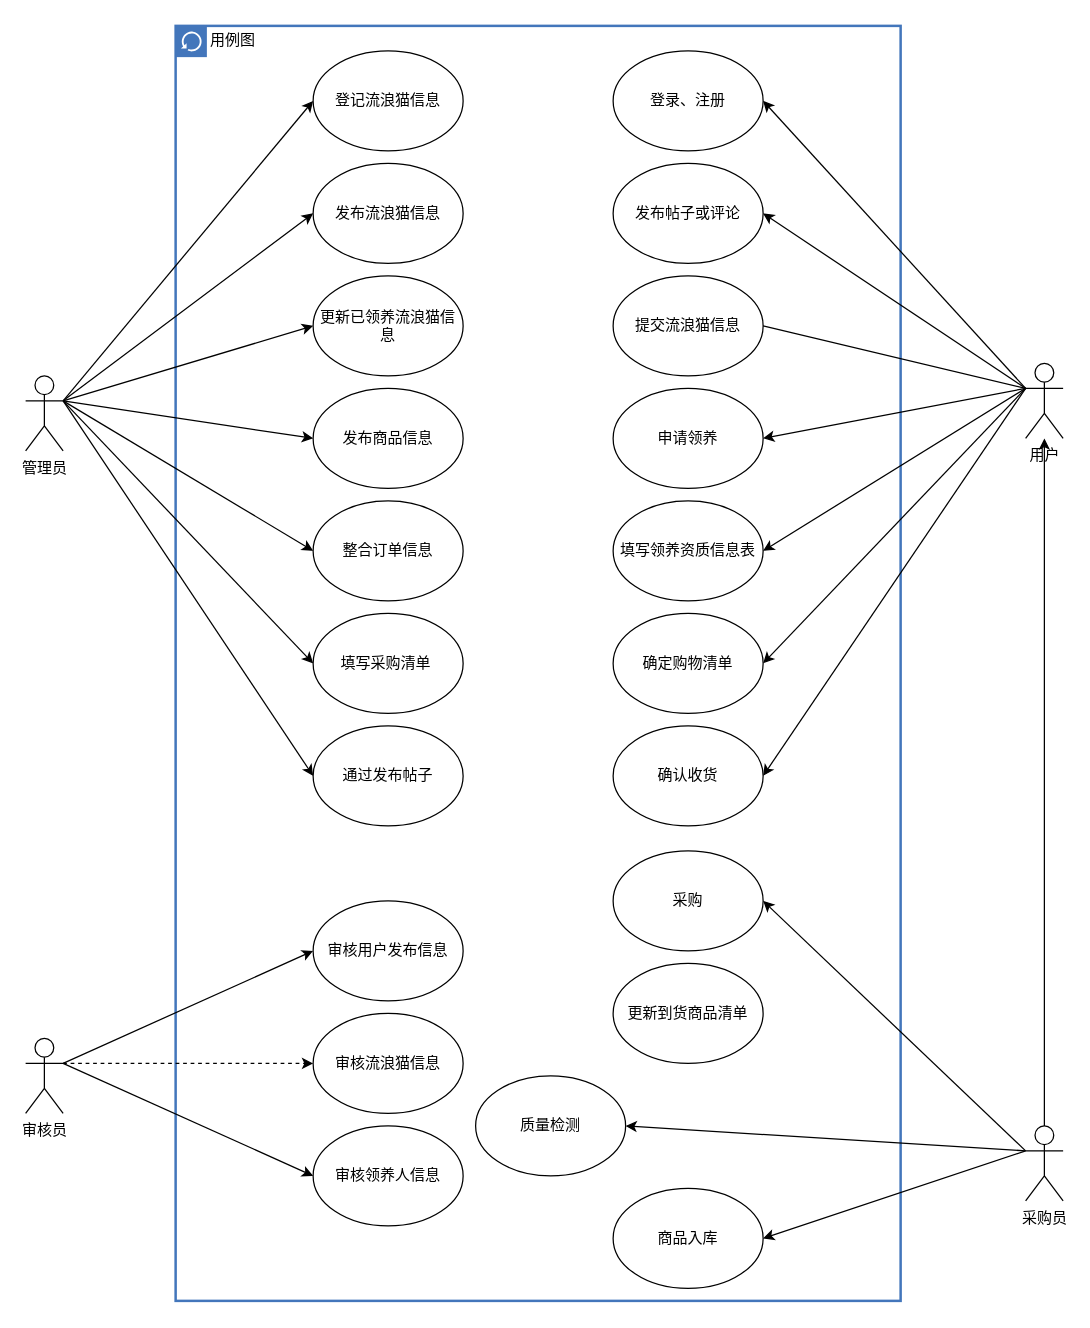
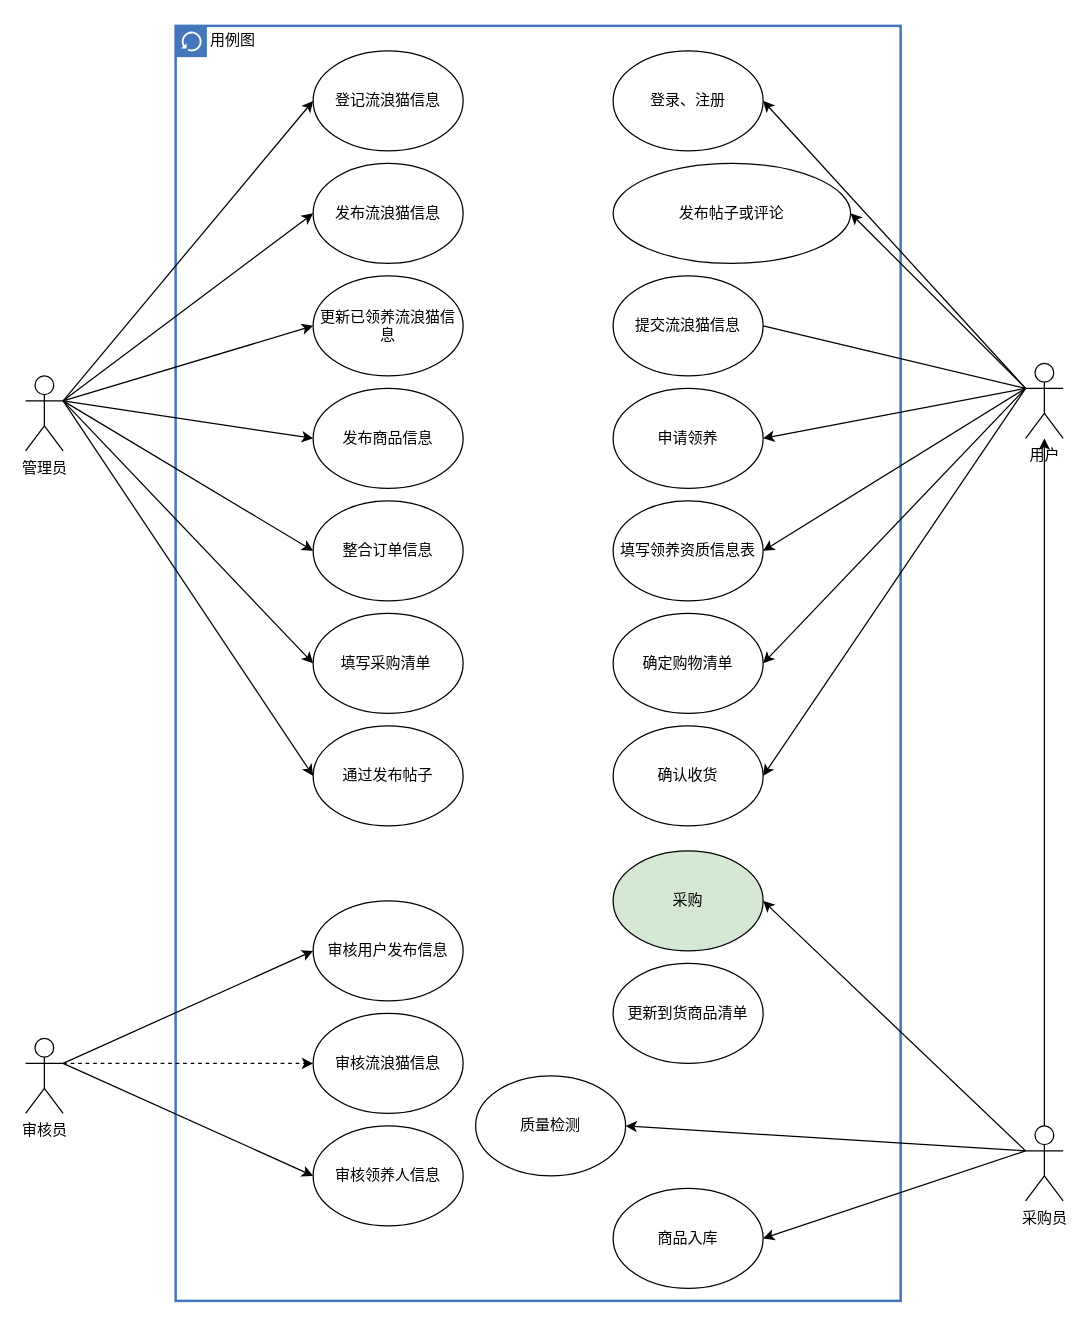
  <mxCell id="0" />
  <mxCell id="1" parent="0" />
  <mxCell id="2" value="管理员" style="shape=umlActor;verticalLabelPosition=bottom;verticalAlign=top;html=1;outlineConnect=0;" vertex="1" parent="1"><mxGeometry x="20" y="300" width="30" height="60" as="geometry" /></mxCell>
  <mxCell id="3" value="审核员" style="shape=umlActor;verticalLabelPosition=bottom;verticalAlign=top;html=1;outlineConnect=0;" vertex="1" parent="1"><mxGeometry x="20" y="830" width="30" height="60" as="geometry" /></mxCell>
  <mxCell id="4" value="用户" style="shape=umlActor;verticalLabelPosition=bottom;verticalAlign=top;html=1;outlineConnect=0;" vertex="1" parent="1"><mxGeometry x="820" y="290" width="30" height="60" as="geometry" /></mxCell>
  <mxCell id="5" value="采购员" style="shape=umlActor;verticalLabelPosition=bottom;verticalAlign=top;html=1;outlineConnect=0;" vertex="1" parent="1"><mxGeometry x="820" y="900" width="30" height="60" as="geometry" /></mxCell>
  <mxCell id="6" value="用例图" style="shape=mxgraph.ibm.box;prType=classic;fontStyle=0;verticalAlign=top;align=left;spacingLeft=32;spacingTop=4;fillColor=none;rounded=0;whiteSpace=wrap;html=1;strokeColor=#4376BB;strokeWidth=2;dashed=0;container=1;spacing=-4;collapsible=0;expand=0;recursiveResize=0;" vertex="1" parent="1"><mxGeometry x="140" width="580" height="1020" as="geometry" y="20" /></mxCell>
  <mxCell id="7" value="登记流浪猫信息" style="ellipse;whiteSpace=wrap;html=1;" vertex="1" parent="6"><mxGeometry x="110" y="20" width="120" height="80" as="geometry" /></mxCell>
  <mxCell id="8" value="发布流浪猫信息" style="ellipse;whiteSpace=wrap;html=1;" vertex="1" parent="6"><mxGeometry x="110" y="110" width="120" height="80" as="geometry" /></mxCell>
  <mxCell id="9" value="更新已领养流浪猫信息" style="ellipse;whiteSpace=wrap;html=1;" vertex="1" parent="6"><mxGeometry x="110" y="200" width="120" height="80" as="geometry" /></mxCell>
  <mxCell id="10" value="发布商品信息" style="ellipse;whiteSpace=wrap;html=1;" vertex="1" parent="6"><mxGeometry x="110" y="290" width="120" height="80" as="geometry" /></mxCell>
  <mxCell id="11" value="整合订单信息" style="ellipse;whiteSpace=wrap;html=1;" vertex="1" parent="6"><mxGeometry x="110" y="380" width="120" height="80" as="geometry" /></mxCell>
  <mxCell id="12" value="填写采购清单&amp;nbsp;" style="ellipse;whiteSpace=wrap;html=1;" vertex="1" parent="6"><mxGeometry x="110" y="470" width="120" height="80" as="geometry" /></mxCell>
  <mxCell id="13" value="通过发布帖子" style="ellipse;whiteSpace=wrap;html=1;" vertex="1" parent="6"><mxGeometry x="110" y="560" width="120" height="80" as="geometry" /></mxCell>
  <mxCell id="14" value="审核用户发布信息" style="ellipse;whiteSpace=wrap;html=1;" vertex="1" parent="6"><mxGeometry x="110" y="700" width="120" height="80" as="geometry" /></mxCell>
  <mxCell id="15" value="审核流浪猫信息" style="ellipse;whiteSpace=wrap;html=1;" vertex="1" parent="6"><mxGeometry x="110" y="790" width="120" height="80" as="geometry" /></mxCell>
  <mxCell id="16" value="审核领养人信息" style="ellipse;whiteSpace=wrap;html=1;" vertex="1" parent="6"><mxGeometry x="110" y="880" width="120" height="80" as="geometry" /></mxCell>
  <mxCell id="17" value="登录、注册" style="ellipse;whiteSpace=wrap;html=1;" vertex="1" parent="6"><mxGeometry x="350" y="20" width="120" height="80" as="geometry" /></mxCell>
- <mxCell id="18" value="发布帖子或评论" style="ellipse;whiteSpace=wrap;html=1;" vertex="1" parent="6"><mxGeometry x="350" y="110" width="120" height="80" as="geometry" /></mxCell>
+ <mxCell id="18" value="发布帖子或评论" style="ellipse;whiteSpace=wrap;html=1;" vertex="1" parent="6"><mxGeometry x="350" y="110" width="190" height="80" as="geometry" /></mxCell>
  <mxCell id="19" value="提交流浪猫信息" style="ellipse;whiteSpace=wrap;html=1;" vertex="1" parent="6"><mxGeometry x="350" y="200" width="120" height="80" as="geometry" /></mxCell>
  <mxCell id="20" value="申请领养" style="ellipse;whiteSpace=wrap;html=1;" vertex="1" parent="6"><mxGeometry x="350" y="290" width="120" height="80" as="geometry" /></mxCell>
  <mxCell id="21" value="填写领养资质信息表" style="ellipse;whiteSpace=wrap;html=1;" vertex="1" parent="6"><mxGeometry x="350" y="380" width="120" height="80" as="geometry" /></mxCell>
  <mxCell id="22" value="确定购物清单" style="ellipse;whiteSpace=wrap;html=1;" vertex="1" parent="6"><mxGeometry x="350" y="470" width="120" height="80" as="geometry" /></mxCell>
  <mxCell id="23" value="确认收货" style="ellipse;whiteSpace=wrap;html=1;" vertex="1" parent="6"><mxGeometry x="350" y="560" width="120" height="80" as="geometry" /></mxCell>
- <mxCell id="24" value="采购" style="ellipse;whiteSpace=wrap;html=1;" vertex="1" parent="6"><mxGeometry x="350" y="660" width="120" height="80" as="geometry" /></mxCell>
+ <mxCell id="24" value="采购" style="ellipse;whiteSpace=wrap;html=1;fillColor=#d5e8d4;" vertex="1" parent="6"><mxGeometry x="350" y="660" width="120" height="80" as="geometry" /></mxCell>
  <mxCell id="25" value="更新到货商品清单" style="ellipse;whiteSpace=wrap;html=1;" vertex="1" parent="6"><mxGeometry x="350" y="750" width="120" height="80" as="geometry" /></mxCell>
  <mxCell id="26" value="质量检测" style="ellipse;whiteSpace=wrap;html=1;" vertex="1" parent="6"><mxGeometry x="240" y="840" width="120" height="80" as="geometry" /></mxCell>
  <mxCell id="27" value="商品入库" style="ellipse;whiteSpace=wrap;html=1;" vertex="1" parent="6"><mxGeometry x="350" y="930" width="120" height="80" as="geometry" /></mxCell>
  <mxCell id="28" value="" style="endArrow=classic;html=1;rounded=0;exitX=1;exitY=0.333;exitDx=0;exitDy=0;exitPerimeter=0;entryX=0;entryY=0.5;entryDx=0;entryDy=0;" edge="1" parent="1" source="2" target="7"><mxGeometry width="50" height="50" relative="1" as="geometry"><mxPoint x="480" y="590" as="sourcePoint" /><mxPoint x="490" y="520" as="targetPoint" /></mxGeometry></mxCell>
  <mxCell id="29" value="" style="endArrow=classic;html=1;rounded=0;exitX=1;exitY=0.333;exitDx=0;exitDy=0;exitPerimeter=0;entryX=0;entryY=0.5;entryDx=0;entryDy=0;" edge="1" parent="1" source="2" target="8"><mxGeometry width="50" height="50" relative="1" as="geometry"><mxPoint x="480" y="590" as="sourcePoint" /><mxPoint x="530" y="540" as="targetPoint" /></mxGeometry></mxCell>
  <mxCell id="30" value="" style="endArrow=classic;html=1;rounded=0;entryX=0;entryY=0.5;entryDx=0;entryDy=0;" edge="1" parent="1" target="9"><mxGeometry width="50" height="50" relative="1" as="geometry"><mxPoint x="50" y="320" as="sourcePoint" /><mxPoint x="530" y="540" as="targetPoint" /></mxGeometry></mxCell>
  <mxCell id="31" value="" style="endArrow=classic;html=1;rounded=0;entryX=0;entryY=0.5;entryDx=0;entryDy=0;" edge="1" parent="1" target="10"><mxGeometry width="50" height="50" relative="1" as="geometry"><mxPoint x="50" y="320" as="sourcePoint" /><mxPoint x="530" y="540" as="targetPoint" /></mxGeometry></mxCell>
  <mxCell id="32" value="" style="endArrow=classic;html=1;rounded=0;entryX=0;entryY=0.5;entryDx=0;entryDy=0;" edge="1" parent="1" target="11"><mxGeometry width="50" height="50" relative="1" as="geometry"><mxPoint x="50" y="320" as="sourcePoint" /><mxPoint x="530" y="540" as="targetPoint" /></mxGeometry></mxCell>
  <mxCell id="33" value="" style="endArrow=classic;html=1;rounded=0;entryX=0;entryY=0.5;entryDx=0;entryDy=0;" edge="1" parent="1" target="12"><mxGeometry width="50" height="50" relative="1" as="geometry"><mxPoint x="50" y="320" as="sourcePoint" /><mxPoint x="530" y="540" as="targetPoint" /></mxGeometry></mxCell>
  <mxCell id="34" value="" style="endArrow=classic;html=1;rounded=0;entryX=0;entryY=0.5;entryDx=0;entryDy=0;" edge="1" parent="1" target="13"><mxGeometry width="50" height="50" relative="1" as="geometry"><mxPoint x="50" y="320" as="sourcePoint" /><mxPoint x="530" y="540" as="targetPoint" /></mxGeometry></mxCell>
  <mxCell id="35" value="" style="endArrow=classic;html=1;rounded=0;exitX=1;exitY=0.333;exitDx=0;exitDy=0;exitPerimeter=0;entryX=0;entryY=0.5;entryDx=0;entryDy=0;" edge="1" parent="1" source="3" target="14"><mxGeometry width="50" height="50" relative="1" as="geometry"><mxPoint x="690" y="1140" as="sourcePoint" /><mxPoint x="740" y="1090" as="targetPoint" /></mxGeometry></mxCell>
  <mxCell id="36" value="" style="endArrow=classic;html=1;rounded=0;exitX=1;exitY=0.333;exitDx=0;exitDy=0;exitPerimeter=0;entryX=0;entryY=0.5;entryDx=0;entryDy=0;dashed=1;" edge="1" parent="1" source="3" target="15"><mxGeometry width="50" height="50" relative="1" as="geometry"><mxPoint x="690" y="1140" as="sourcePoint" /><mxPoint x="740" y="1090" as="targetPoint" /></mxGeometry></mxCell>
  <mxCell id="37" value="" style="endArrow=classic;html=1;rounded=0;exitX=1;exitY=0.333;exitDx=0;exitDy=0;exitPerimeter=0;entryX=0;entryY=0.5;entryDx=0;entryDy=0;" edge="1" parent="1" source="3" target="16"><mxGeometry width="50" height="50" relative="1" as="geometry"><mxPoint x="420" y="970" as="sourcePoint" /><mxPoint x="470" y="920" as="targetPoint" /></mxGeometry></mxCell>
  <mxCell id="38" value="" style="endArrow=classic;html=1;rounded=0;exitX=0;exitY=0.333;exitDx=0;exitDy=0;exitPerimeter=0;entryX=1;entryY=0.5;entryDx=0;entryDy=0;" edge="1" parent="1" source="4" target="23"><mxGeometry width="50" height="50" relative="1" as="geometry"><mxPoint x="660" y="720" as="sourcePoint" /><mxPoint x="710" y="670" as="targetPoint" /></mxGeometry></mxCell>
  <mxCell id="39" value="" style="endArrow=classic;html=1;rounded=0;entryX=1;entryY=0.5;entryDx=0;entryDy=0;" edge="1" parent="1" target="22"><mxGeometry width="50" height="50" relative="1" as="geometry"><mxPoint x="820" y="310" as="sourcePoint" /><mxPoint x="970" y="480" as="targetPoint" /></mxGeometry></mxCell>
  <mxCell id="40" value="" style="endArrow=classic;html=1;rounded=0;entryX=1;entryY=0.5;entryDx=0;entryDy=0;exitX=0;exitY=0.333;exitDx=0;exitDy=0;exitPerimeter=0;" edge="1" parent="1" source="4" target="21"><mxGeometry width="50" height="50" relative="1" as="geometry"><mxPoint x="920" y="530" as="sourcePoint" /><mxPoint x="970" y="480" as="targetPoint" /></mxGeometry></mxCell>
  <mxCell id="41" value="" style="endArrow=classic;html=1;rounded=0;entryX=1;entryY=0.5;entryDx=0;entryDy=0;exitX=0;exitY=0.333;exitDx=0;exitDy=0;exitPerimeter=0;" edge="1" parent="1" source="4" target="20"><mxGeometry width="50" height="50" relative="1" as="geometry"><mxPoint x="920" y="530" as="sourcePoint" /><mxPoint x="970" y="480" as="targetPoint" /></mxGeometry></mxCell>
  <mxCell id="42" value="" style="endArrow=none;html=1;rounded=0;entryX=1;entryY=0.5;entryDx=0;entryDy=0;exitX=0;exitY=0.333;exitDx=0;exitDy=0;exitPerimeter=0;" edge="1" parent="1" source="4" target="19"><mxGeometry width="50" height="50" relative="1" as="geometry"><mxPoint x="920" y="530" as="sourcePoint" /><mxPoint x="970" y="480" as="targetPoint" /></mxGeometry></mxCell>
  <mxCell id="43" value="" style="endArrow=classic;html=1;rounded=0;entryX=1;entryY=0.5;entryDx=0;entryDy=0;exitX=0;exitY=0.333;exitDx=0;exitDy=0;exitPerimeter=0;" edge="1" parent="1" source="4" target="18"><mxGeometry width="50" height="50" relative="1" as="geometry"><mxPoint x="920" y="530" as="sourcePoint" /><mxPoint x="970" y="480" as="targetPoint" /></mxGeometry></mxCell>
  <mxCell id="44" value="" style="endArrow=classic;html=1;rounded=0;entryX=1;entryY=0.5;entryDx=0;entryDy=0;" edge="1" parent="1" target="17"><mxGeometry width="50" height="50" relative="1" as="geometry"><mxPoint x="820" y="310" as="sourcePoint" /><mxPoint x="780" y="70" as="targetPoint" /></mxGeometry></mxCell>
  <mxCell id="45" value="" style="endArrow=classic;html=1;rounded=0;entryX=1;entryY=0.5;entryDx=0;entryDy=0;exitX=0;exitY=0.333;exitDx=0;exitDy=0;exitPerimeter=0;" edge="1" parent="1" source="5" target="24"><mxGeometry width="50" height="50" relative="1" as="geometry"><mxPoint x="840" y="900" as="sourcePoint" /><mxPoint x="890" y="850" as="targetPoint" /></mxGeometry></mxCell>
  <mxCell id="46" value="" style="endArrow=classic;html=1;rounded=0;" edge="1" parent="1" source="5" target="4"><mxGeometry width="50" height="50" relative="1" as="geometry"><mxPoint x="840" y="1150" as="sourcePoint" /><mxPoint x="890" y="1100" as="targetPoint" /></mxGeometry></mxCell>
  <mxCell id="47" value="" style="endArrow=classic;html=1;rounded=0;entryX=1;entryY=0.5;entryDx=0;entryDy=0;exitX=0;exitY=0.333;exitDx=0;exitDy=0;exitPerimeter=0;" edge="1" parent="1" source="5" target="26"><mxGeometry width="50" height="50" relative="1" as="geometry"><mxPoint x="840" y="1150" as="sourcePoint" /><mxPoint x="890" y="1100" as="targetPoint" /></mxGeometry></mxCell>
  <mxCell id="48" value="" style="endArrow=classic;html=1;rounded=0;entryX=1;entryY=0.5;entryDx=0;entryDy=0;" edge="1" parent="1" target="27"><mxGeometry width="50" height="50" relative="1" as="geometry"><mxPoint x="820" y="920" as="sourcePoint" /><mxPoint x="890" y="1100" as="targetPoint" /></mxGeometry></mxCell>
